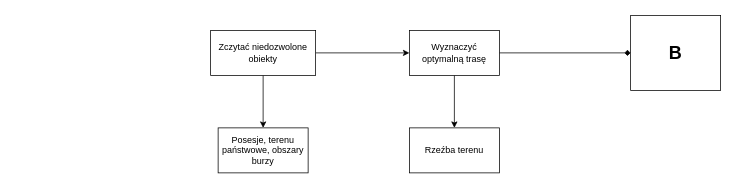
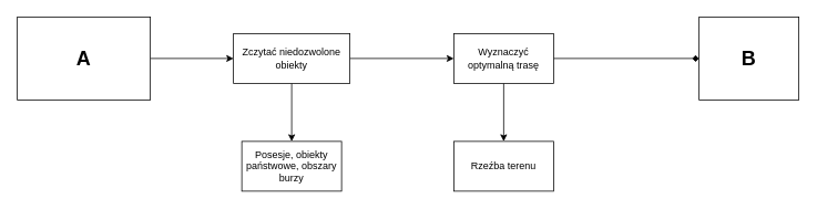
  <mxCell id="0" />
  <mxCell id="1" parent="0" />
+ <mxCell id="2" value="" style="edgeStyle=orthogonalEdgeStyle;rounded=0;orthogonalLoop=1;jettySize=auto;html=1;" edge="1" parent="1" source="3" target="7"><mxGeometry relative="1" as="geometry" /></mxCell>
+ <mxCell id="3" value="&lt;h1&gt;A&lt;/h1&gt;" style="rounded=0;whiteSpace=wrap;html=1;" vertex="1" parent="1"><mxGeometry x="20" y="20" width="160" height="100" as="geometry" /></mxCell>
  <mxCell id="4" value="&lt;h1&gt;B&lt;/h1&gt;" style="rounded=0;whiteSpace=wrap;html=1;" vertex="1" parent="1"><mxGeometry x="840" y="20" width="120" height="100" as="geometry" /></mxCell>
  <mxCell id="5" value="" style="edgeStyle=orthogonalEdgeStyle;rounded=0;orthogonalLoop=1;jettySize=auto;html=1;" edge="1" parent="1" source="7" target="10"><mxGeometry relative="1" as="geometry" /></mxCell>
  <mxCell id="6" style="edgeStyle=orthogonalEdgeStyle;rounded=0;orthogonalLoop=1;jettySize=auto;html=1;" edge="1" parent="1" source="7" target="11"><mxGeometry relative="1" as="geometry" /></mxCell>
  <mxCell id="7" value="Zczytać niedozwolone obiekty" style="rounded=0;whiteSpace=wrap;html=1;" vertex="1" parent="1"><mxGeometry x="280" y="40" width="140" height="60" as="geometry" /></mxCell>
  <mxCell id="8" style="edgeStyle=orthogonalEdgeStyle;rounded=0;orthogonalLoop=1;jettySize=auto;html=1;endArrow=diamond;" edge="1" parent="1" source="10" target="4"><mxGeometry relative="1" as="geometry" /></mxCell>
  <mxCell id="9" value="" style="edgeStyle=orthogonalEdgeStyle;rounded=0;orthogonalLoop=1;jettySize=auto;html=1;" edge="1" parent="1" source="10" target="12"><mxGeometry relative="1" as="geometry" /></mxCell>
  <mxCell id="10" value="Wyznaczyć optymalną trasę" style="whiteSpace=wrap;html=1;rounded=0;" vertex="1" parent="1"><mxGeometry x="545" y="40" width="120" height="60" as="geometry" /></mxCell>
- <mxCell id="11" value="Posesje, terenu państwowe, obszary burzy" style="rounded=0;whiteSpace=wrap;html=1;" vertex="1" parent="1"><mxGeometry x="290" y="170" width="120" height="60" as="geometry" /></mxCell>
+ <mxCell id="11" value="Posesje, obiekty państwowe, obszary burzy" style="rounded=0;whiteSpace=wrap;html=1;" vertex="1" parent="1"><mxGeometry x="290" y="170" width="120" height="60" as="geometry" /></mxCell>
  <mxCell id="12" value="Rzeźba terenu" style="whiteSpace=wrap;html=1;rounded=0;" vertex="1" parent="1"><mxGeometry x="545" y="170" width="120" height="60" as="geometry" /></mxCell>
